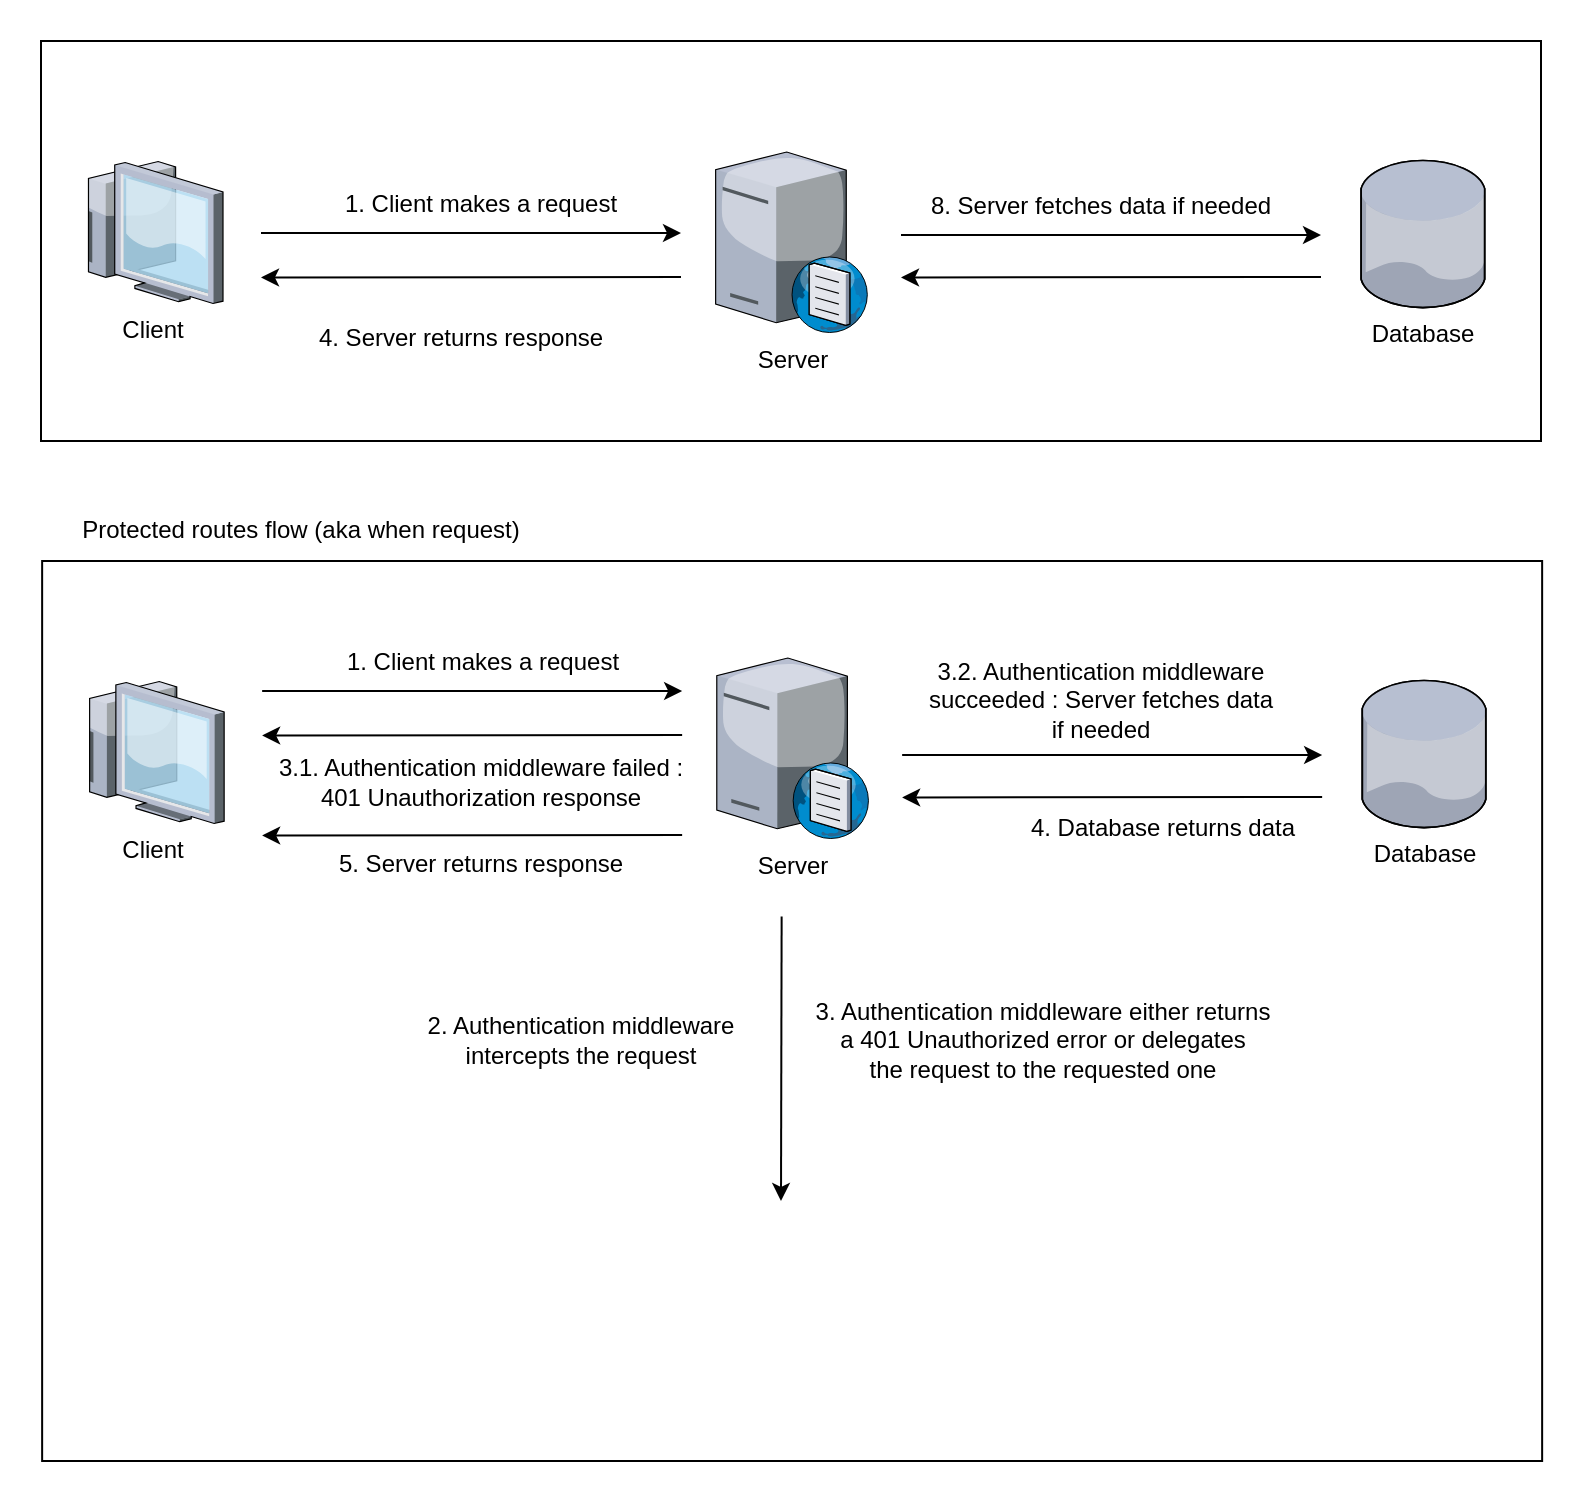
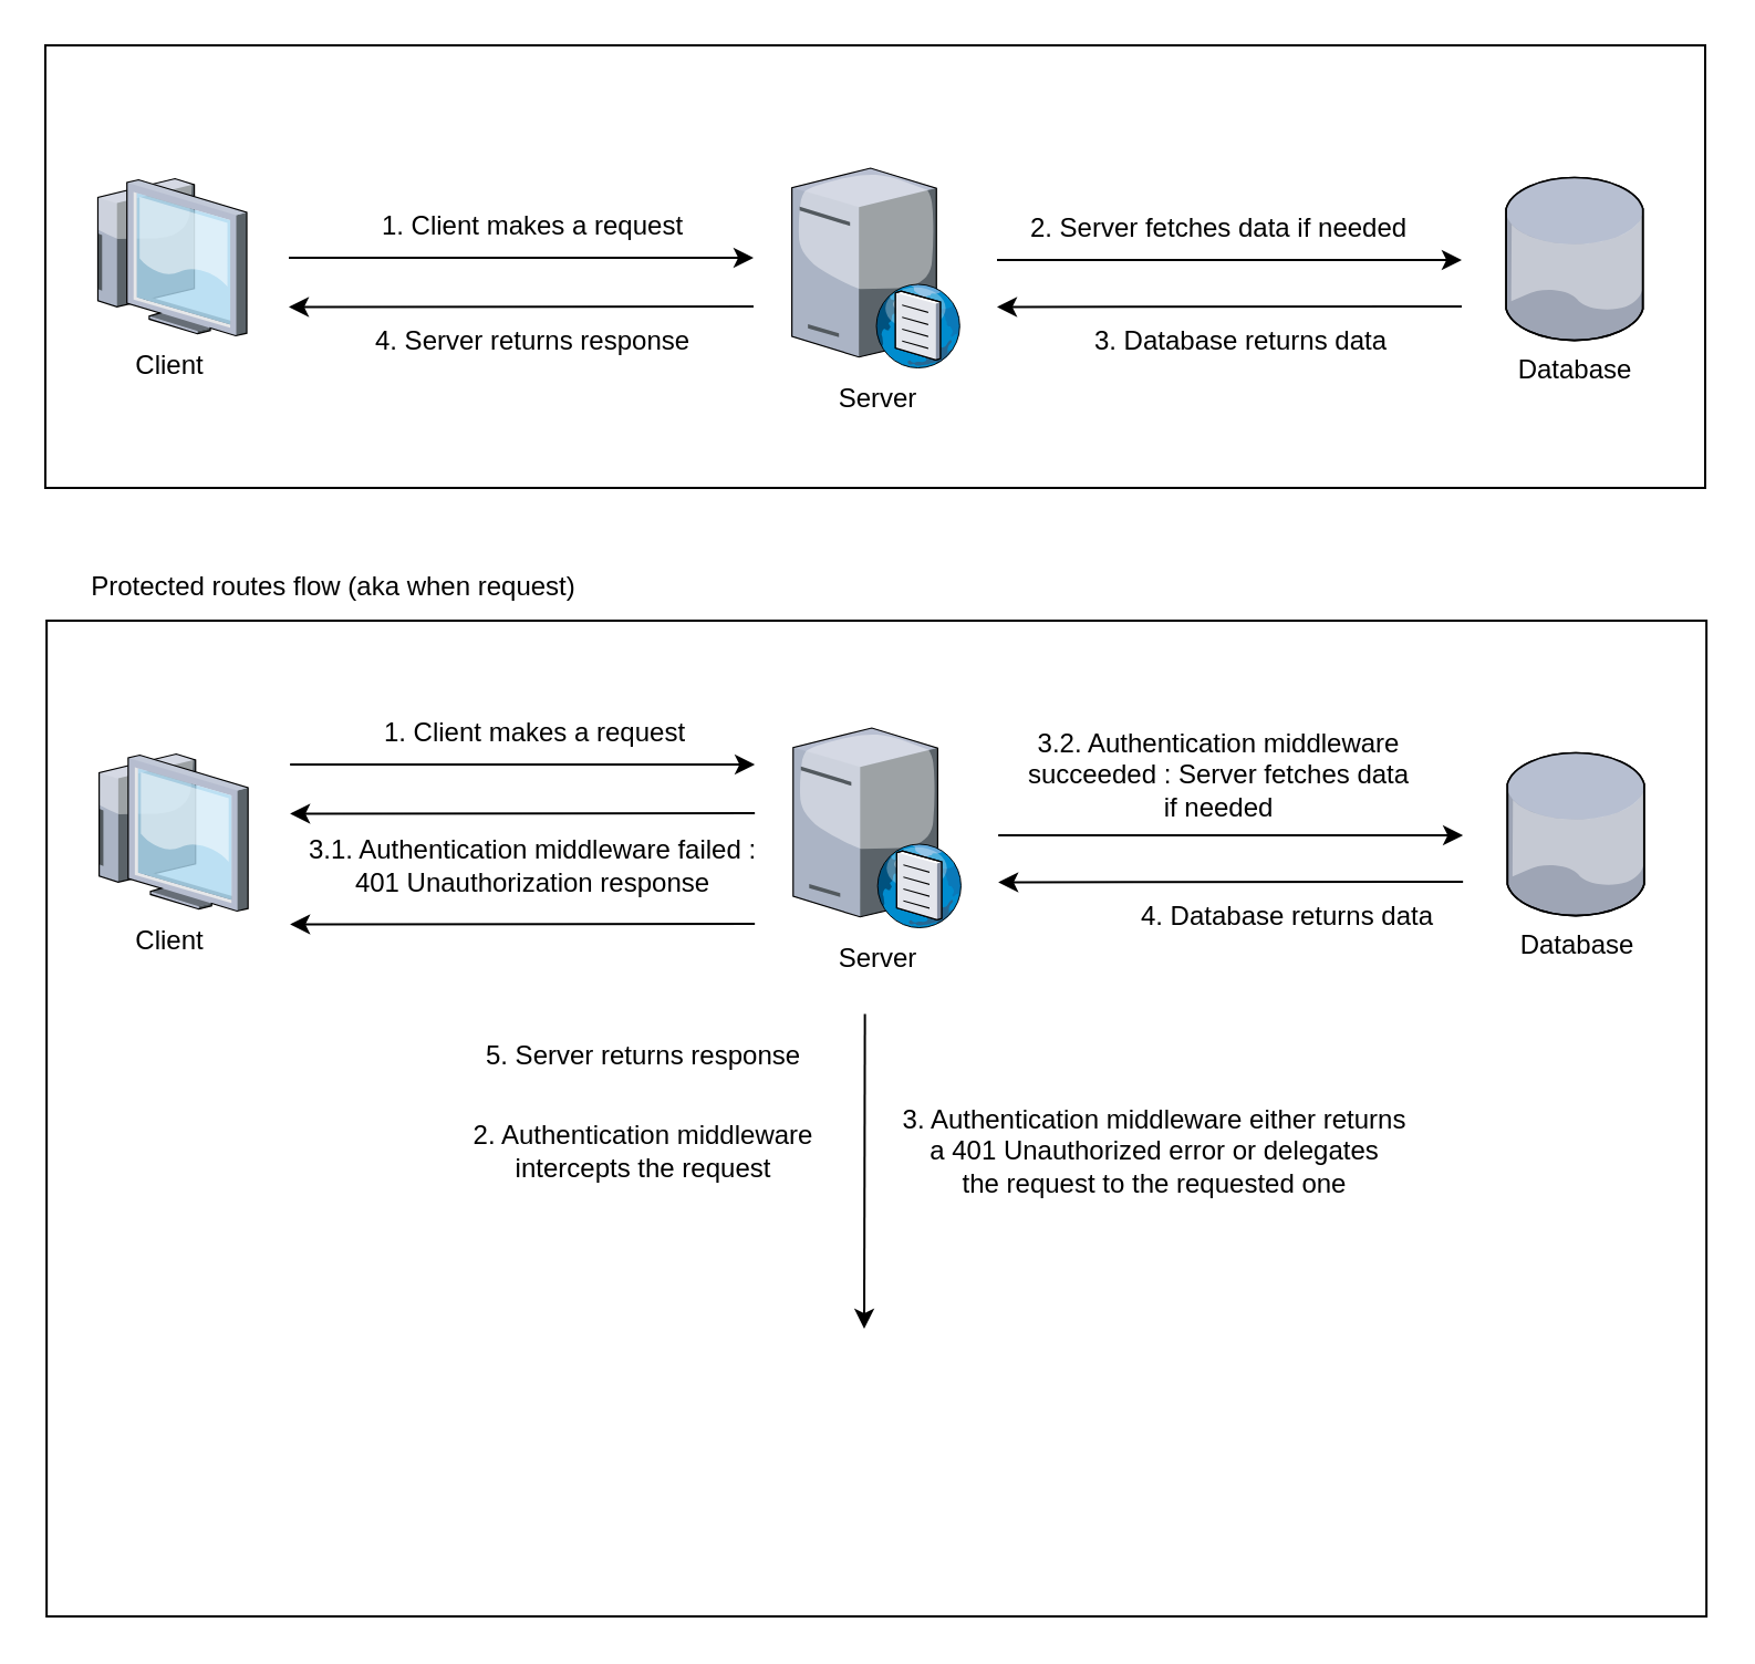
  <mxCell id="0" />
  <mxCell id="1" parent="0" />
  <mxCell id="2" value="" style="rounded=0;whiteSpace=wrap;html=1;fillColor=none;movable=0;resizable=0;rotatable=0;deletable=0;editable=0;locked=1;connectable=0;" vertex="1" parent="1"><mxGeometry x="20.57" y="280" width="750" height="450" as="geometry" /></mxCell>
  <mxCell id="3" value="" style="rounded=0;whiteSpace=wrap;html=1;fillColor=none;" vertex="1" parent="1"><mxGeometry x="20" y="20" width="750" height="200" as="geometry" /></mxCell>
  <mxCell id="4" value="Server" style="verticalLabelPosition=bottom;sketch=0;aspect=fixed;html=1;verticalAlign=top;strokeColor=none;align=center;outlineConnect=0;shape=mxgraph.citrix.dns_server;" vertex="1" parent="1"><mxGeometry x="357.32" y="73.25" width="76.5" height="92.5" as="geometry" /></mxCell>
  <mxCell id="5" value="Client" style="verticalLabelPosition=bottom;sketch=0;aspect=fixed;html=1;verticalAlign=top;strokeColor=none;align=center;outlineConnect=0;shape=mxgraph.citrix.thin_client;" vertex="1" parent="1"><mxGeometry x="40" y="80.25" width="71" height="71" as="geometry" /></mxCell>
  <mxCell id="6" value="" style="endArrow=classic;html=1;rounded=0;" edge="1" parent="1"><mxGeometry width="50" height="50" relative="1" as="geometry"><mxPoint x="130" y="116" as="sourcePoint" /><mxPoint x="340" y="116" as="targetPoint" /></mxGeometry></mxCell>
  <mxCell id="7" value="1. Client makes a request" style="text;html=1;align=center;verticalAlign=middle;resizable=0;points=[];autosize=1;strokeColor=none;fillColor=none;" vertex="1" parent="1"><mxGeometry x="160" y="86.75" width="160" height="30" as="geometry" /></mxCell>
  <mxCell id="8" value="Database" style="verticalLabelPosition=bottom;sketch=0;aspect=fixed;html=1;verticalAlign=top;strokeColor=none;align=center;outlineConnect=0;shape=mxgraph.citrix.database;" vertex="1" parent="1"><mxGeometry x="680" y="79.74" width="62.5" height="73.53" as="geometry" /></mxCell>
  <mxCell id="9" value="" style="endArrow=classic;html=1;rounded=0;" edge="1" parent="1"><mxGeometry width="50" height="50" relative="1" as="geometry"><mxPoint x="450" y="117" as="sourcePoint" /><mxPoint x="660" y="117" as="targetPoint" /></mxGeometry></mxCell>
- <mxCell id="10" value="8. Server fetches data if needed" style="text;html=1;align=center;verticalAlign=middle;resizable=0;points=[];autosize=1;strokeColor=none;fillColor=none;" vertex="1" parent="1"><mxGeometry x="455" y="87.75" width="190" height="30" as="geometry" /></mxCell>
+ <mxCell id="10" value="2. Server fetches data if needed" style="text;html=1;align=center;verticalAlign=middle;resizable=0;points=[];autosize=1;strokeColor=none;fillColor=none;" vertex="1" parent="1"><mxGeometry x="455" y="87.75" width="190" height="30" as="geometry" /></mxCell>
  <mxCell id="11" value="" style="endArrow=none;html=1;rounded=0;startArrow=classic;startFill=1;endFill=0;" edge="1" parent="1"><mxGeometry width="50" height="50" relative="1" as="geometry"><mxPoint x="450" y="138.25" as="sourcePoint" /><mxPoint x="660" y="138" as="targetPoint" /></mxGeometry></mxCell>
+ <mxCell id="12" value="3. Database returns data" style="text;html=1;align=center;verticalAlign=middle;resizable=0;points=[];autosize=1;strokeColor=none;fillColor=none;" vertex="1" parent="1"><mxGeometry x="480" y="139" width="160" height="30" as="geometry" /></mxCell>
  <mxCell id="13" value="" style="endArrow=none;html=1;rounded=0;startArrow=classic;startFill=1;endFill=0;" edge="1" parent="1"><mxGeometry width="50" height="50" relative="1" as="geometry"><mxPoint x="130" y="138.25" as="sourcePoint" /><mxPoint x="340" y="138" as="targetPoint" /></mxGeometry></mxCell>
- <mxCell id="14" value="4. Server returns response" style="text;html=1;align=center;verticalAlign=middle;resizable=0;points=[];autosize=1;strokeColor=none;fillColor=none;" vertex="1" parent="1"><mxGeometry x="145" y="154" width="170" height="30" as="geometry" /></mxCell>
+ <mxCell id="14" value="4. Server returns response" style="text;html=1;align=center;verticalAlign=middle;resizable=0;points=[];autosize=1;strokeColor=none;fillColor=none;" vertex="1" parent="1"><mxGeometry x="155" y="139" width="170" height="30" as="geometry" /></mxCell>
  <mxCell id="15" value="Server" style="verticalLabelPosition=bottom;sketch=0;aspect=fixed;html=1;verticalAlign=top;strokeColor=none;align=center;outlineConnect=0;shape=mxgraph.citrix.dns_server;" vertex="1" parent="1"><mxGeometry x="357.89" y="326.25" width="76.5" height="92.5" as="geometry" /></mxCell>
  <mxCell id="16" value="Client" style="verticalLabelPosition=bottom;sketch=0;aspect=fixed;html=1;verticalAlign=top;strokeColor=none;align=center;outlineConnect=0;shape=mxgraph.citrix.thin_client;" vertex="1" parent="1"><mxGeometry x="40.57" y="340.25" width="71" height="71" as="geometry" /></mxCell>
  <mxCell id="17" value="" style="endArrow=classic;html=1;rounded=0;" edge="1" parent="1"><mxGeometry width="50" height="50" relative="1" as="geometry"><mxPoint x="130.57" y="345" as="sourcePoint" /><mxPoint x="340.57" y="345" as="targetPoint" /></mxGeometry></mxCell>
  <mxCell id="18" value="1. Client makes a request" style="text;html=1;align=center;verticalAlign=middle;resizable=0;points=[];autosize=1;strokeColor=none;fillColor=none;" vertex="1" parent="1"><mxGeometry x="160.57" y="315.75" width="160" height="30" as="geometry" /></mxCell>
  <mxCell id="19" value="Database" style="verticalLabelPosition=bottom;sketch=0;aspect=fixed;html=1;verticalAlign=top;strokeColor=none;align=center;outlineConnect=0;shape=mxgraph.citrix.database;" vertex="1" parent="1"><mxGeometry x="680.57" y="339.74" width="62.5" height="73.53" as="geometry" /></mxCell>
  <mxCell id="20" value="" style="endArrow=classic;html=1;rounded=0;" edge="1" parent="1"><mxGeometry width="50" height="50" relative="1" as="geometry"><mxPoint x="450.57" y="377" as="sourcePoint" /><mxPoint x="660.57" y="377" as="targetPoint" /></mxGeometry></mxCell>
  <mxCell id="21" value="3.2. Authentication middleware&lt;br&gt;succeeded : Server fetches data&lt;br&gt;if needed" style="text;html=1;align=center;verticalAlign=middle;resizable=0;points=[];autosize=1;strokeColor=none;fillColor=none;" vertex="1" parent="1"><mxGeometry x="450" y="320" width="200" height="60" as="geometry" /></mxCell>
  <mxCell id="22" value="" style="endArrow=none;html=1;rounded=0;startArrow=classic;startFill=1;endFill=0;" edge="1" parent="1"><mxGeometry width="50" height="50" relative="1" as="geometry"><mxPoint x="450.57" y="398.25" as="sourcePoint" /><mxPoint x="660.57" y="398" as="targetPoint" /></mxGeometry></mxCell>
  <mxCell id="23" value="4. Database returns data" style="text;html=1;align=center;verticalAlign=middle;resizable=0;points=[];autosize=1;strokeColor=none;fillColor=none;" vertex="1" parent="1"><mxGeometry x="500.57" y="399" width="160" height="30" as="geometry" /></mxCell>
  <mxCell id="24" value="" style="endArrow=none;html=1;rounded=0;startArrow=classic;startFill=1;endFill=0;" edge="1" parent="1"><mxGeometry width="50" height="50" relative="1" as="geometry"><mxPoint x="130.57" y="367.25" as="sourcePoint" /><mxPoint x="340.57" y="367" as="targetPoint" /></mxGeometry></mxCell>
  <mxCell id="25" value="3.1. Authentication middleware failed :&lt;br&gt;401 Unauthorization response" style="text;html=1;align=center;verticalAlign=middle;resizable=0;points=[];autosize=1;strokeColor=none;fillColor=none;" vertex="1" parent="1"><mxGeometry x="125" y="371" width="230" height="40" as="geometry" /></mxCell>
  <mxCell id="26" value="Protected routes flow (aka when request)" style="text;html=1;strokeColor=none;fillColor=none;align=center;verticalAlign=middle;whiteSpace=wrap;rounded=0;" vertex="1" parent="1"><mxGeometry x="20.57" y="250" width="259.43" height="30" as="geometry" /></mxCell>
  <mxCell id="27" value="" style="endArrow=classic;html=1;rounded=0;exitX=0.493;exitY=0.395;exitDx=0;exitDy=0;exitPerimeter=0;" edge="1" parent="1" source="2"><mxGeometry width="50" height="50" relative="1" as="geometry"><mxPoint x="310" y="569.25" as="sourcePoint" /><mxPoint x="390" y="600" as="targetPoint" /></mxGeometry></mxCell>
  <mxCell id="28" value="3. Authentication middleware either returns&lt;br&gt;a 401 Unauthorized error or delegates&lt;br&gt;the request to the requested one" style="text;html=1;align=center;verticalAlign=middle;resizable=0;points=[];autosize=1;strokeColor=none;fillColor=none;" vertex="1" parent="1"><mxGeometry x="395.57" y="490" width="250" height="60" as="geometry" /></mxCell>
  <mxCell id="29" value="2. Authentication middleware&lt;br&gt;intercepts the request" style="text;html=1;align=center;verticalAlign=middle;resizable=0;points=[];autosize=1;strokeColor=none;fillColor=none;" vertex="1" parent="1"><mxGeometry x="200" y="500" width="180" height="40" as="geometry" /></mxCell>
  <mxCell id="30" value="" style="endArrow=none;html=1;rounded=0;startArrow=classic;startFill=1;endFill=0;" edge="1" parent="1"><mxGeometry width="50" height="50" relative="1" as="geometry"><mxPoint x="130.57" y="417.25" as="sourcePoint" /><mxPoint x="340.57" y="417" as="targetPoint" /></mxGeometry></mxCell>
- <mxCell id="31" value="5. Server returns response" style="text;html=1;align=center;verticalAlign=middle;resizable=0;points=[];autosize=1;strokeColor=none;fillColor=none;" vertex="1" parent="1"><mxGeometry x="155" y="417" width="170" height="30" as="geometry" /></mxCell>
+ <mxCell id="31" value="5. Server returns response" style="text;html=1;align=center;verticalAlign=middle;resizable=0;points=[];autosize=1;strokeColor=none;fillColor=none;" vertex="1" parent="1"><mxGeometry x="205" y="462" width="170" height="30" as="geometry" /></mxCell>
